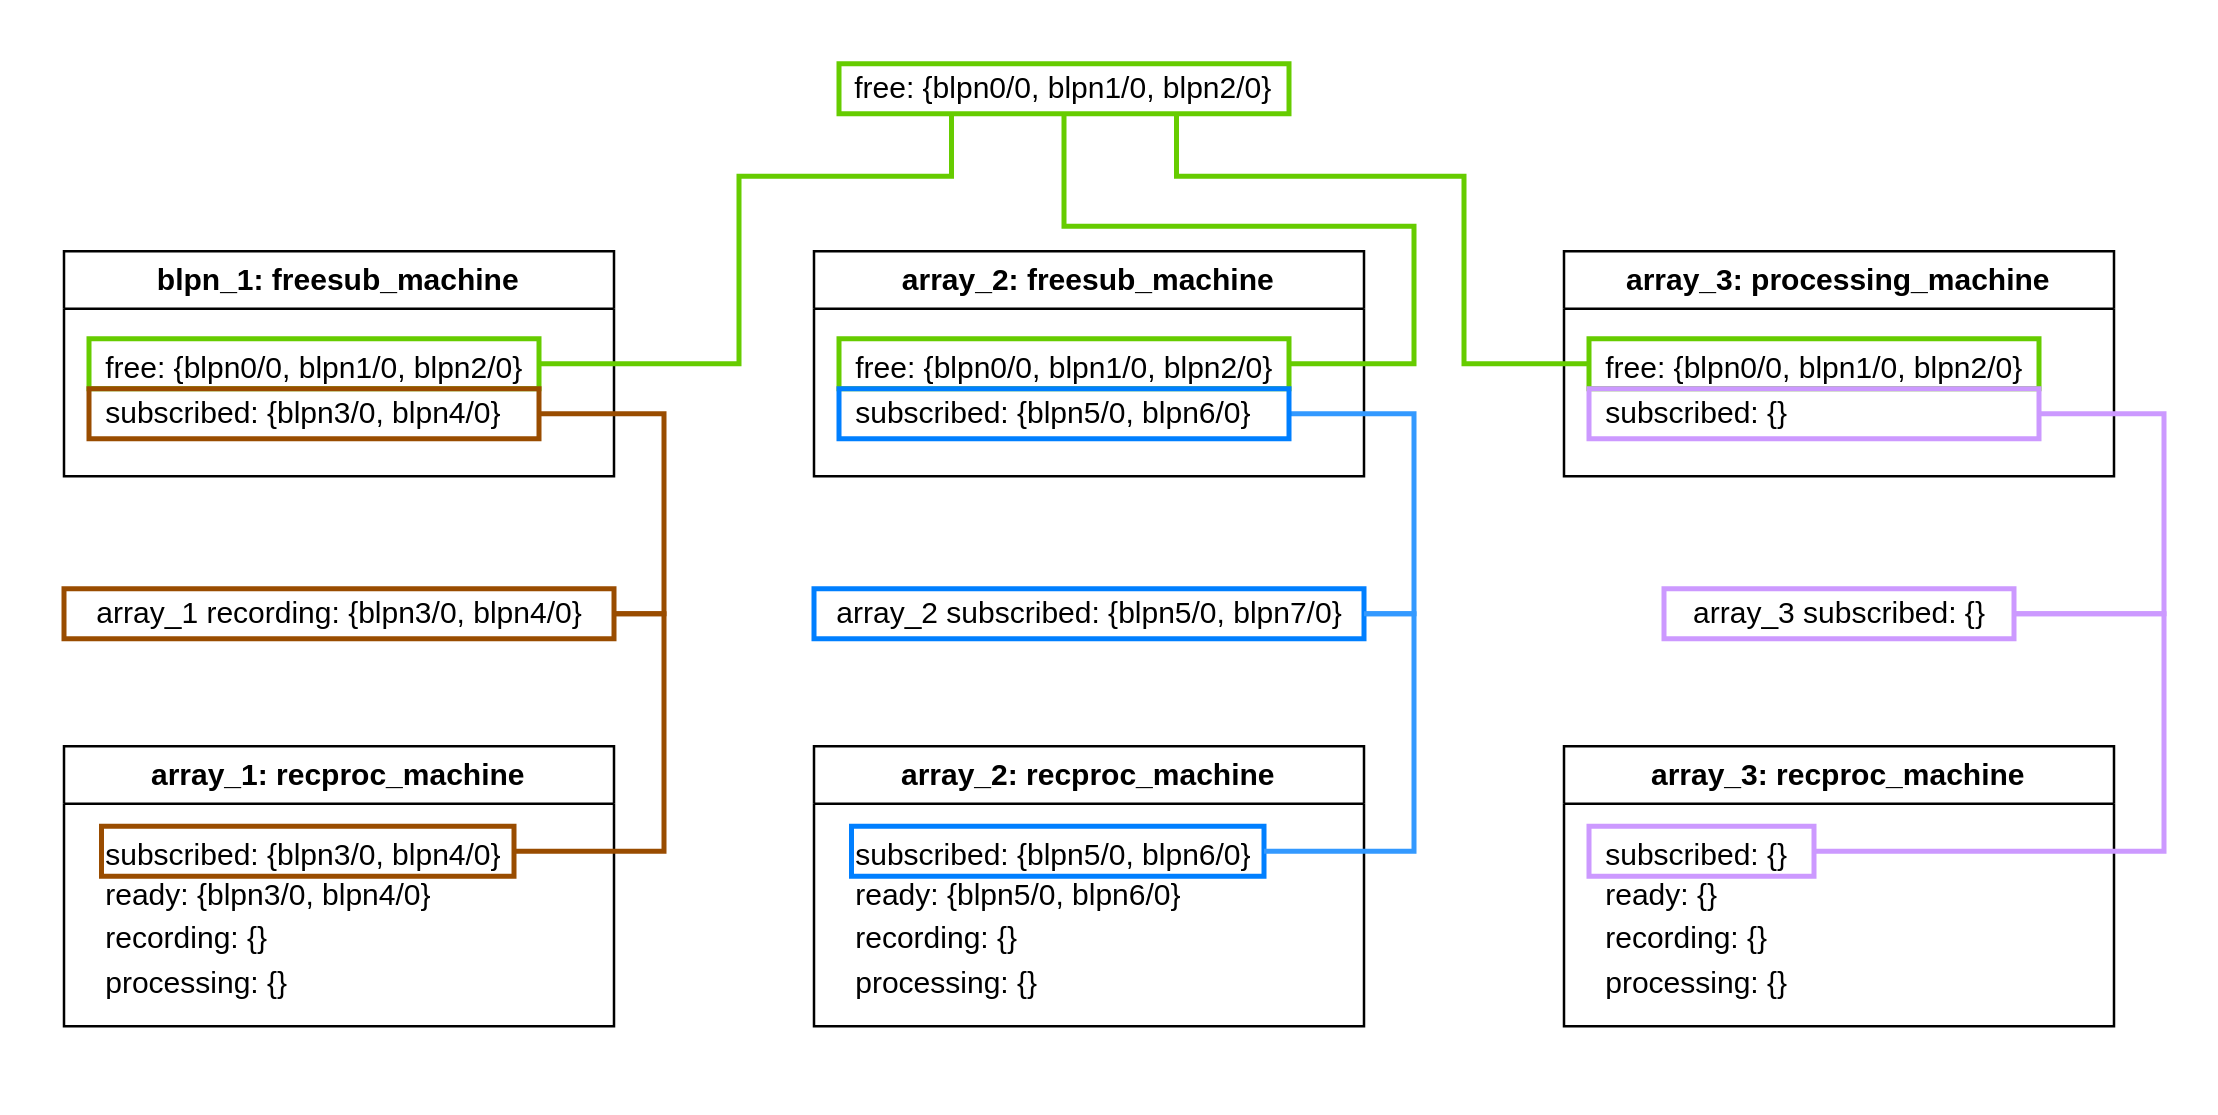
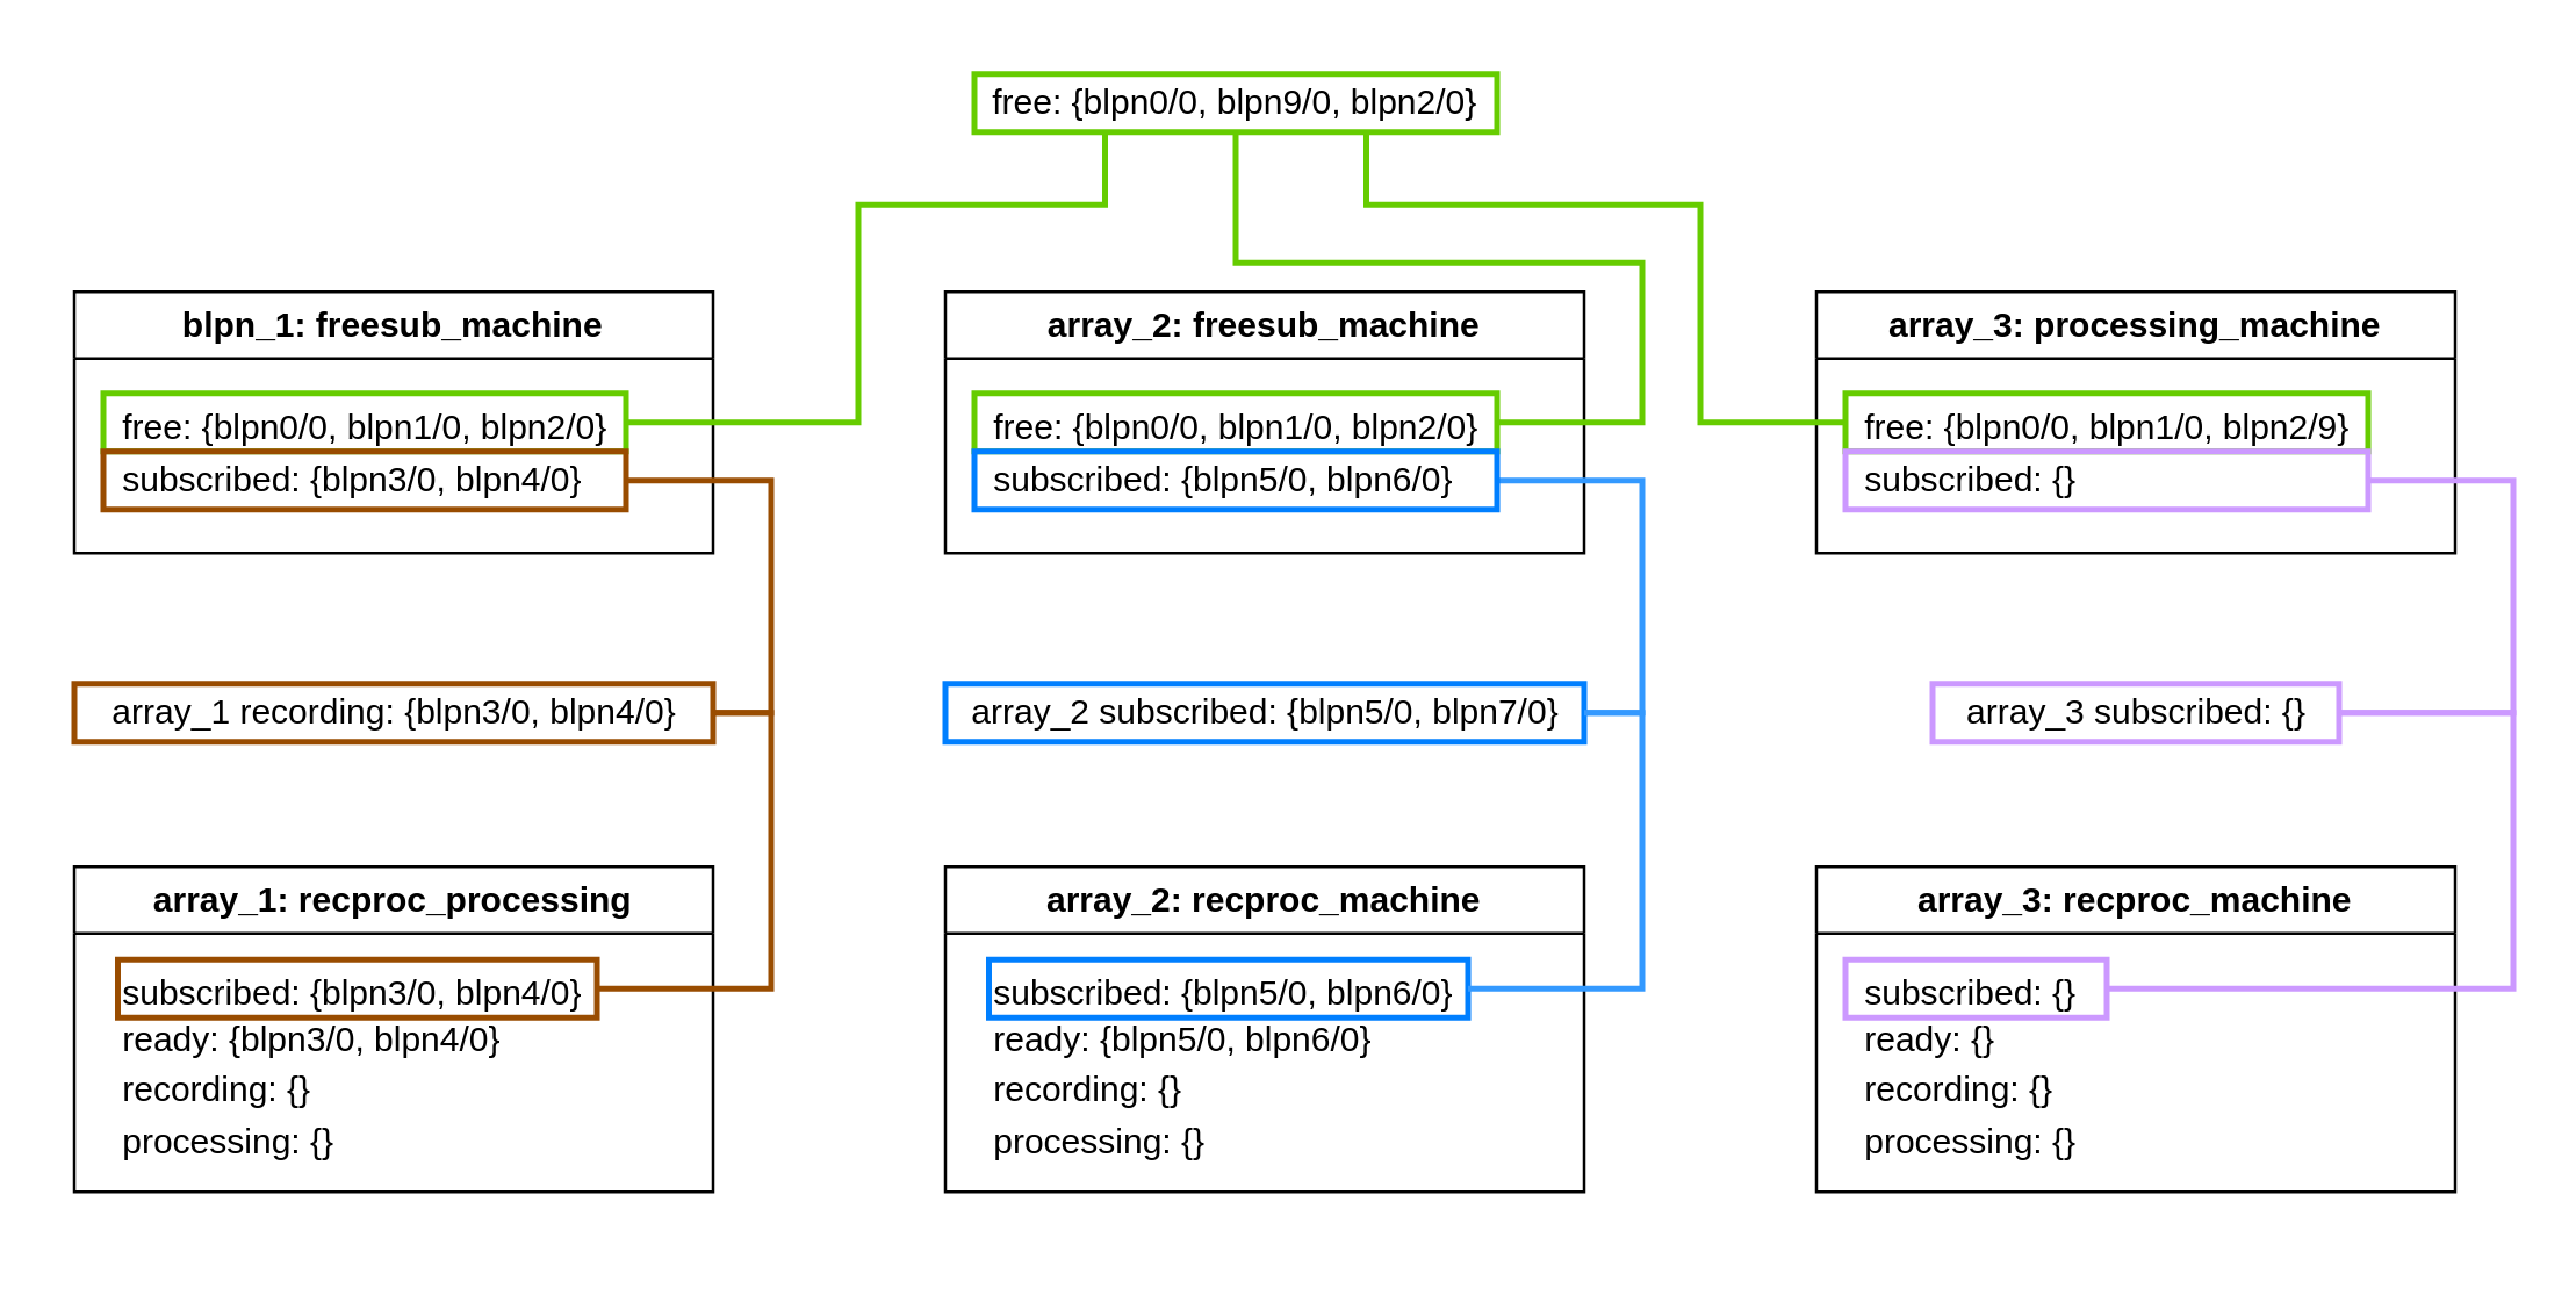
  <mxCell id="0" />
  <mxCell id="1" parent="0" />
- <mxCell id="2" value="free: {blpn0/0, blpn1/0, blpn2/0}" style="text;html=1;strokeColor=none;fillColor=none;align=center;verticalAlign=middle;whiteSpace=wrap;rounded=0;" parent="1" vertex="1"><mxGeometry x="340" y="20" width="170" height="30" as="geometry" /></mxCell>
+ <mxCell id="2" value="free: {blpn0/0, blpn9/0, blpn2/0}" style="text;html=1;strokeColor=none;fillColor=none;align=center;verticalAlign=middle;whiteSpace=wrap;rounded=0;" parent="1" vertex="1"><mxGeometry x="340" y="20" width="170" height="30" as="geometry" /></mxCell>
  <mxCell id="3" value="array_1 recording: {blpn3/0, blpn4/0} " style="text;html=1;align=center;verticalAlign=middle;resizable=0;points=[];autosize=1;strokeColor=none;fillColor=none;" parent="1" vertex="1"><mxGeometry x="20" y="230" width="230" height="30" as="geometry" /></mxCell>
  <mxCell id="4" value="blpn_1: freesub_machine" style="swimlane;whiteSpace=wrap;html=1;fillColor=none;" parent="1" vertex="1"><mxGeometry x="25" y="100" width="220" height="90" as="geometry" /></mxCell>
  <mxCell id="5" value="&lt;div style=&quot;line-height: 150%;&quot; align=&quot;left&quot;&gt;free: {blpn0/0, blpn1/0, blpn2/0}&lt;/div&gt;&lt;div style=&quot;line-height: 150%;&quot; align=&quot;left&quot;&gt;subscribed: {blpn3/0, blpn4/0}&lt;/div&gt;" style="text;html=1;align=left;verticalAlign=middle;resizable=0;points=[];autosize=1;strokeColor=none;fillColor=none;" parent="4" vertex="1"><mxGeometry x="15" y="30" width="190" height="50" as="geometry" /></mxCell>
- <mxCell id="6" value="array_1: recproc_machine" style="swimlane;whiteSpace=wrap;html=1;fillColor=none;" parent="4" vertex="1"><mxGeometry y="198" width="220" height="112" as="geometry" /></mxCell>
+ <mxCell id="6" value="array_1: recproc_processing" style="swimlane;whiteSpace=wrap;html=1;fillColor=none;" parent="4" vertex="1"><mxGeometry y="198" width="220" height="112" as="geometry" /></mxCell>
  <mxCell id="7" value="&lt;div style=&quot;line-height: 150%;&quot; align=&quot;left&quot;&gt;subscribed: {blpn3/0, blpn4/0}&lt;br&gt;&lt;/div&gt;&lt;div style=&quot;line-height: 120%;&quot; align=&quot;left&quot;&gt;ready: {blpn3/0, blpn4/0}&lt;/div&gt;&lt;div style=&quot;line-height: 150%;&quot; align=&quot;left&quot;&gt;recording: {}&lt;/div&gt;&lt;div style=&quot;line-height: 150%;&quot; align=&quot;left&quot;&gt;processing: {}&lt;/div&gt;&lt;div align=&quot;left&quot;&gt;&lt;br&gt;&lt;/div&gt;" style="text;html=1;align=left;verticalAlign=middle;resizable=0;points=[];autosize=1;strokeColor=none;fillColor=none;" parent="6" vertex="1"><mxGeometry x="15" y="26" width="180" height="100" as="geometry" /></mxCell>
  <mxCell id="8" value="" style="rounded=0;whiteSpace=wrap;html=1;fillColor=none;strokeWidth=2;strokeColor=#994C00;" parent="6" vertex="1"><mxGeometry x="15" y="32" width="165" height="20" as="geometry" /></mxCell>
  <mxCell id="9" value="" style="rounded=0;whiteSpace=wrap;html=1;fillColor=none;strokeWidth=2;strokeColor=#66CC00;" parent="4" vertex="1"><mxGeometry x="10" y="35" width="180" height="20" as="geometry" /></mxCell>
  <mxCell id="10" value="" style="rounded=0;whiteSpace=wrap;html=1;fillColor=none;strokeWidth=2;strokeColor=#994C00;" parent="4" vertex="1"><mxGeometry x="10" y="55" width="180" height="20" as="geometry" /></mxCell>
  <mxCell id="11" value="array_2 subscribed: {blpn5/0, blpn7/0} " style="text;html=1;align=center;verticalAlign=middle;resizable=0;points=[];autosize=1;strokeColor=none;fillColor=none;" parent="1" vertex="1"><mxGeometry x="320" y="230" width="230" height="30" as="geometry" /></mxCell>
  <mxCell id="12" value="array_3 subscribed: {} " style="text;html=1;align=center;verticalAlign=middle;resizable=0;points=[];autosize=1;strokeColor=none;fillColor=none;" parent="1" vertex="1"><mxGeometry x="665" y="230" width="140" height="30" as="geometry" /></mxCell>
  <mxCell id="13" value="array_2: freesub_machine" style="swimlane;whiteSpace=wrap;html=1;fillColor=none;" parent="1" vertex="1"><mxGeometry x="325" y="100" width="220" height="90" as="geometry" /></mxCell>
  <mxCell id="14" value="&lt;p style=&quot;line-height: 150%;&quot;&gt;&lt;/p&gt;&lt;div style=&quot;line-height: 150%;&quot; align=&quot;left&quot;&gt;free: {blpn0/0, blpn1/0, blpn2/0}&lt;/div&gt;&lt;div style=&quot;line-height: 150%;&quot; align=&quot;left&quot;&gt;subscribed: {blpn5/0, blpn6/0}&lt;/div&gt;&lt;p&gt;&lt;/p&gt;" style="text;html=1;align=left;verticalAlign=middle;resizable=0;points=[];autosize=1;strokeColor=none;fillColor=none;" parent="13" vertex="1"><mxGeometry x="15" y="20" width="190" height="70" as="geometry" /></mxCell>
  <mxCell id="15" value="array_2: recproc_machine" style="swimlane;whiteSpace=wrap;html=1;fillColor=none;" parent="13" vertex="1"><mxGeometry y="198" width="220" height="112" as="geometry" /></mxCell>
  <mxCell id="16" value="&lt;div style=&quot;line-height: 150%;&quot; align=&quot;left&quot;&gt;subscribed: {blpn5/0, blpn6/0}&lt;br&gt;&lt;/div&gt;&lt;div style=&quot;line-height: 120%;&quot; align=&quot;left&quot;&gt;ready: {blpn5/0, blpn6/0}&lt;/div&gt;&lt;div style=&quot;line-height: 150%;&quot; align=&quot;left&quot;&gt;recording: {}&lt;/div&gt;&lt;div style=&quot;line-height: 150%;&quot; align=&quot;left&quot;&gt;processing: {}&lt;/div&gt;&lt;div align=&quot;left&quot;&gt;&lt;br&gt;&lt;/div&gt;" style="text;html=1;align=left;verticalAlign=middle;resizable=0;points=[];autosize=1;strokeColor=none;fillColor=none;" parent="15" vertex="1"><mxGeometry x="15" y="26" width="180" height="100" as="geometry" /></mxCell>
  <mxCell id="17" value="" style="rounded=0;whiteSpace=wrap;html=1;fillColor=none;strokeWidth=2;strokeColor=#007FFF;" parent="15" vertex="1"><mxGeometry x="15" y="32" width="165" height="20" as="geometry" /></mxCell>
  <mxCell id="18" value="" style="rounded=0;whiteSpace=wrap;html=1;fillColor=none;strokeWidth=2;strokeColor=#66CC00;" parent="13" vertex="1"><mxGeometry x="10" y="35" width="180" height="20" as="geometry" /></mxCell>
  <mxCell id="19" value="array_3: processing_machine" style="swimlane;whiteSpace=wrap;html=1;fillColor=none;" parent="1" vertex="1"><mxGeometry x="625" y="100" width="220" height="90" as="geometry" /></mxCell>
- <mxCell id="20" value="&lt;div style=&quot;line-height: 150%;&quot; align=&quot;left&quot;&gt;free: {blpn0/0, blpn1/0, blpn2/0}&lt;/div&gt;&lt;div style=&quot;line-height: 150%;&quot; align=&quot;left&quot;&gt;subscribed: {}&lt;/div&gt;" style="text;html=1;align=left;verticalAlign=middle;resizable=0;points=[];autosize=1;strokeColor=none;fillColor=none;" parent="19" vertex="1"><mxGeometry x="15" y="30" width="190" height="50" as="geometry" /></mxCell>
+ <mxCell id="20" value="&lt;div style=&quot;line-height: 150%;&quot; align=&quot;left&quot;&gt;free: {blpn0/0, blpn1/0, blpn2/9}&lt;/div&gt;&lt;div style=&quot;line-height: 150%;&quot; align=&quot;left&quot;&gt;subscribed: {}&lt;/div&gt;" style="text;html=1;align=left;verticalAlign=middle;resizable=0;points=[];autosize=1;strokeColor=none;fillColor=none;" parent="19" vertex="1"><mxGeometry x="15" y="30" width="190" height="50" as="geometry" /></mxCell>
  <mxCell id="21" value="array_3: recproc_machine" style="swimlane;whiteSpace=wrap;html=1;fillColor=none;" parent="19" vertex="1"><mxGeometry y="198" width="220" height="112" as="geometry" /></mxCell>
  <mxCell id="22" value="&lt;div style=&quot;line-height: 150%;&quot; align=&quot;left&quot;&gt;subscribed: {}&lt;br&gt;&lt;/div&gt;&lt;div style=&quot;line-height: 120%;&quot; align=&quot;left&quot;&gt;ready: {}&lt;/div&gt;&lt;div style=&quot;line-height: 150%;&quot; align=&quot;left&quot;&gt;recording: {}&lt;/div&gt;&lt;div style=&quot;line-height: 150%;&quot; align=&quot;left&quot;&gt;processing: {}&lt;/div&gt;&lt;div align=&quot;left&quot;&gt;&lt;br&gt;&lt;/div&gt;" style="text;html=1;align=left;verticalAlign=middle;resizable=0;points=[];autosize=1;strokeColor=none;fillColor=none;" parent="21" vertex="1"><mxGeometry x="15" y="26" width="100" height="100" as="geometry" /></mxCell>
  <mxCell id="23" value="" style="rounded=0;whiteSpace=wrap;html=1;fillColor=none;strokeWidth=2;strokeColor=#CC99FF;" parent="21" vertex="1"><mxGeometry x="10" y="32" width="90" height="20" as="geometry" /></mxCell>
  <mxCell id="24" value="" style="rounded=0;whiteSpace=wrap;html=1;fillColor=none;strokeWidth=2;strokeColor=#66CC00;" parent="19" vertex="1"><mxGeometry x="10" y="35" width="180" height="20" as="geometry" /></mxCell>
  <mxCell id="25" value="" style="rounded=0;whiteSpace=wrap;html=1;fillColor=none;strokeWidth=2;strokeColor=#CC99FF;" parent="19" vertex="1"><mxGeometry x="10" y="55" width="180" height="20" as="geometry" /></mxCell>
  <mxCell id="26" style="edgeStyle=orthogonalEdgeStyle;rounded=0;orthogonalLoop=1;jettySize=auto;html=1;exitX=0.75;exitY=1;exitDx=0;exitDy=0;entryX=0;entryY=0.5;entryDx=0;entryDy=0;endArrow=none;endFill=0;strokeColor=#66CC00;strokeWidth=2;" parent="1" source="28" target="24" edge="1"><mxGeometry relative="1" as="geometry"><Array as="points"><mxPoint x="470" y="70" /><mxPoint x="585" y="70" /><mxPoint x="585" y="145" /></Array></mxGeometry></mxCell>
  <mxCell id="27" style="edgeStyle=orthogonalEdgeStyle;rounded=0;orthogonalLoop=1;jettySize=auto;html=1;exitX=0.5;exitY=1;exitDx=0;exitDy=0;entryX=1;entryY=0.5;entryDx=0;entryDy=0;endArrow=none;endFill=0;strokeColor=#66CC00;strokeWidth=2;" parent="1" source="28" target="18" edge="1"><mxGeometry relative="1" as="geometry"><Array as="points"><mxPoint x="425" y="90" /><mxPoint x="565" y="90" /><mxPoint x="565" y="145" /></Array></mxGeometry></mxCell>
  <mxCell id="28" value="" style="rounded=0;whiteSpace=wrap;html=1;fillColor=none;strokeWidth=2;strokeColor=#66CC00;" parent="1" vertex="1"><mxGeometry x="335" y="25" width="180" height="20" as="geometry" /></mxCell>
  <mxCell id="29" style="edgeStyle=orthogonalEdgeStyle;rounded=0;orthogonalLoop=1;jettySize=auto;html=1;exitX=1;exitY=0.5;exitDx=0;exitDy=0;entryX=0.25;entryY=1;entryDx=0;entryDy=0;endArrow=none;endFill=0;strokeColor=#66CC00;strokeWidth=2;" parent="1" source="9" target="28" edge="1"><mxGeometry relative="1" as="geometry"><Array as="points"><mxPoint x="295" y="145" /><mxPoint x="295" y="70" /><mxPoint x="380" y="70" /></Array></mxGeometry></mxCell>
  <mxCell id="30" value="" style="rounded=0;whiteSpace=wrap;html=1;fillColor=none;strokeWidth=2;strokeColor=#994C00;" parent="1" vertex="1"><mxGeometry x="25" y="235" width="220" height="20" as="geometry" /></mxCell>
  <mxCell id="31" style="edgeStyle=orthogonalEdgeStyle;rounded=0;orthogonalLoop=1;jettySize=auto;html=1;exitX=1;exitY=0.5;exitDx=0;exitDy=0;entryX=1;entryY=0.5;entryDx=0;entryDy=0;strokeWidth=2;endArrow=none;endFill=0;strokeColor=#3399FF;" parent="1" source="32" target="33" edge="1"><mxGeometry relative="1" as="geometry" /></mxCell>
  <mxCell id="32" value="" style="rounded=0;whiteSpace=wrap;html=1;fillColor=none;strokeWidth=2;strokeColor=#007FFF;" parent="1" vertex="1"><mxGeometry x="335" y="155" width="180" height="20" as="geometry" /></mxCell>
  <mxCell id="33" value="" style="rounded=0;whiteSpace=wrap;html=1;fillColor=none;strokeWidth=2;strokeColor=#007FFF;" parent="1" vertex="1"><mxGeometry x="325" y="235" width="220" height="20" as="geometry" /></mxCell>
  <mxCell id="34" value="" style="rounded=0;whiteSpace=wrap;html=1;fillColor=none;strokeWidth=2;strokeColor=#CC99FF;" parent="1" vertex="1"><mxGeometry x="665" y="235" width="140" height="20" as="geometry" /></mxCell>
  <mxCell id="35" style="edgeStyle=orthogonalEdgeStyle;rounded=0;orthogonalLoop=1;jettySize=auto;html=1;exitX=1;exitY=0.5;exitDx=0;exitDy=0;entryX=1;entryY=0.5;entryDx=0;entryDy=0;strokeWidth=2;endArrow=none;endFill=0;strokeColor=#994C00;" parent="1" source="10" target="30" edge="1"><mxGeometry relative="1" as="geometry" /></mxCell>
  <mxCell id="36" style="edgeStyle=orthogonalEdgeStyle;rounded=0;orthogonalLoop=1;jettySize=auto;html=1;exitX=1;exitY=0.5;exitDx=0;exitDy=0;entryX=1;entryY=0.5;entryDx=0;entryDy=0;strokeWidth=2;endArrow=none;endFill=0;strokeColor=#994C00;" parent="1" source="8" target="30" edge="1"><mxGeometry relative="1" as="geometry" /></mxCell>
  <mxCell id="37" style="edgeStyle=orthogonalEdgeStyle;rounded=0;orthogonalLoop=1;jettySize=auto;html=1;exitX=1;exitY=0.5;exitDx=0;exitDy=0;entryX=1;entryY=0.5;entryDx=0;entryDy=0;strokeWidth=2;endArrow=none;endFill=0;strokeColor=#3399FF;" parent="1" source="17" target="33" edge="1"><mxGeometry relative="1" as="geometry" /></mxCell>
  <mxCell id="38" style="edgeStyle=orthogonalEdgeStyle;rounded=0;orthogonalLoop=1;jettySize=auto;html=1;exitX=1;exitY=0.5;exitDx=0;exitDy=0;entryX=1;entryY=0.5;entryDx=0;entryDy=0;strokeWidth=2;endArrow=none;endFill=0;strokeColor=#CC99FF;" parent="1" source="25" target="34" edge="1"><mxGeometry relative="1" as="geometry"><Array as="points"><mxPoint x="865" y="165" /><mxPoint x="865" y="245" /></Array></mxGeometry></mxCell>
  <mxCell id="39" style="edgeStyle=orthogonalEdgeStyle;rounded=0;orthogonalLoop=1;jettySize=auto;html=1;exitX=1;exitY=0.5;exitDx=0;exitDy=0;entryX=1;entryY=0.5;entryDx=0;entryDy=0;strokeWidth=2;endArrow=none;endFill=0;strokeColor=#CC99FF;" parent="1" source="23" target="34" edge="1"><mxGeometry relative="1" as="geometry"><Array as="points"><mxPoint x="865" y="340" /><mxPoint x="865" y="245" /></Array></mxGeometry></mxCell>
